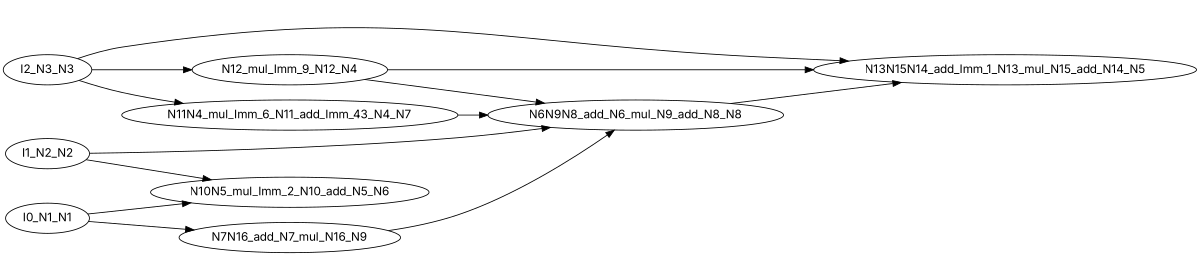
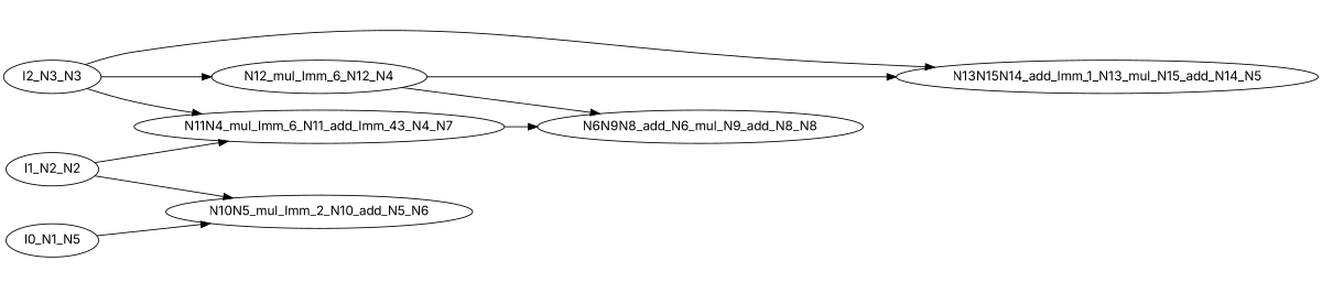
  digraph {
    fontname=Inter
    rankdir=LR
    node [color=black fontname=Inter ntype=operation]
    edge [fontname=Inter]
    n1 [label=N6N9N8_add_N6_mul_N9_add_N8_N8]
    n2 [label=N13N15N14_add_Imm_1_N13_mul_N15_add_N14_N5]
-   n3 [label=N7N16_add_N7_mul_N16_N9]
-   n4 [label=I0_N1_N1 ntype=invar]
+   n4 [label=I0_N1_N5 ntype=invar]
    n5 [label=N10N5_mul_Imm_2_N10_add_N5_N6]
    n6 [label=I1_N2_N2 ntype=invar]
    n7 [label=I2_N3_N3 ntype=invar]
-   n8 [label=N12_mul_Imm_9_N12_N4]
+   n8 [label=N12_mul_Imm_6_N12_N4]
    n9 [label=N11N4_mul_Imm_6_N11_add_Imm_43_N4_N7]
-   n1 -> n2
-   n3 -> n1
-   n4 -> n3
    n4 -> n5
-   n6 -> n1
+   n6 -> n9
    n6 -> n5
    n7 -> n2
    n7 -> n8
    n7 -> n9
    n8 -> n1
    n8 -> n2
    n9 -> n1
  }
